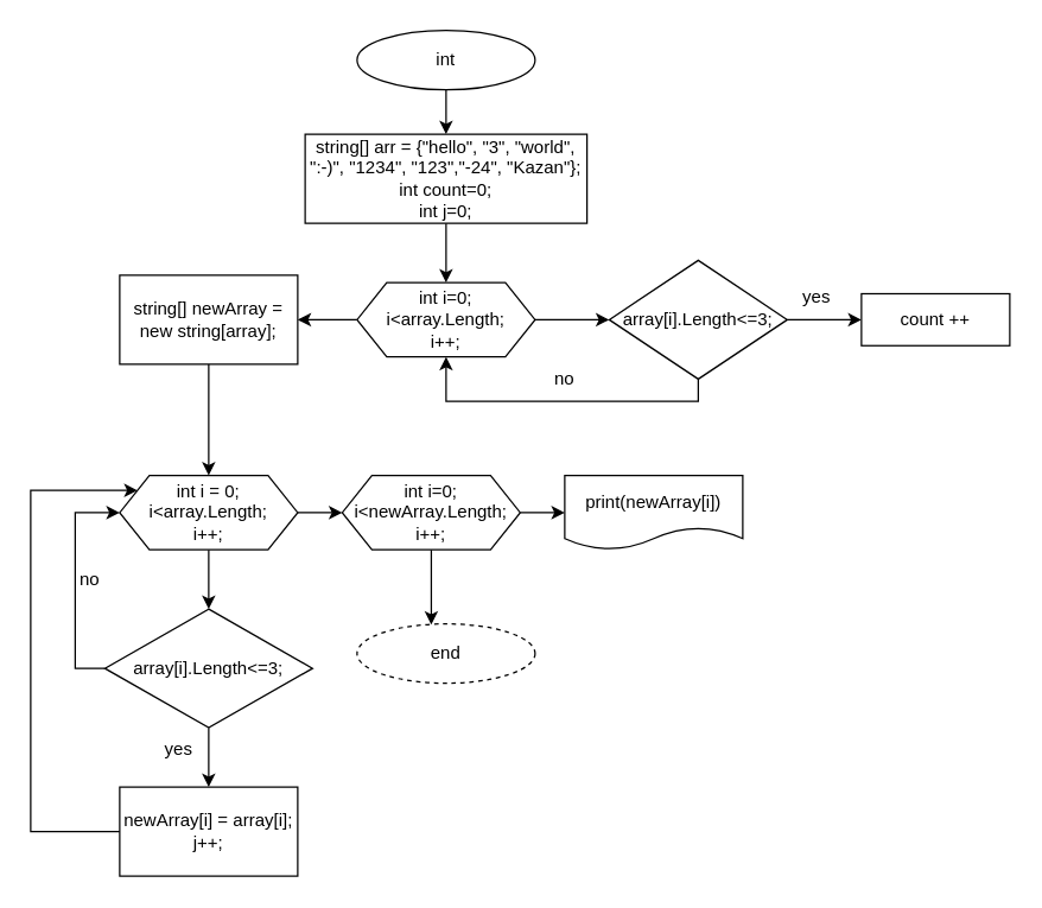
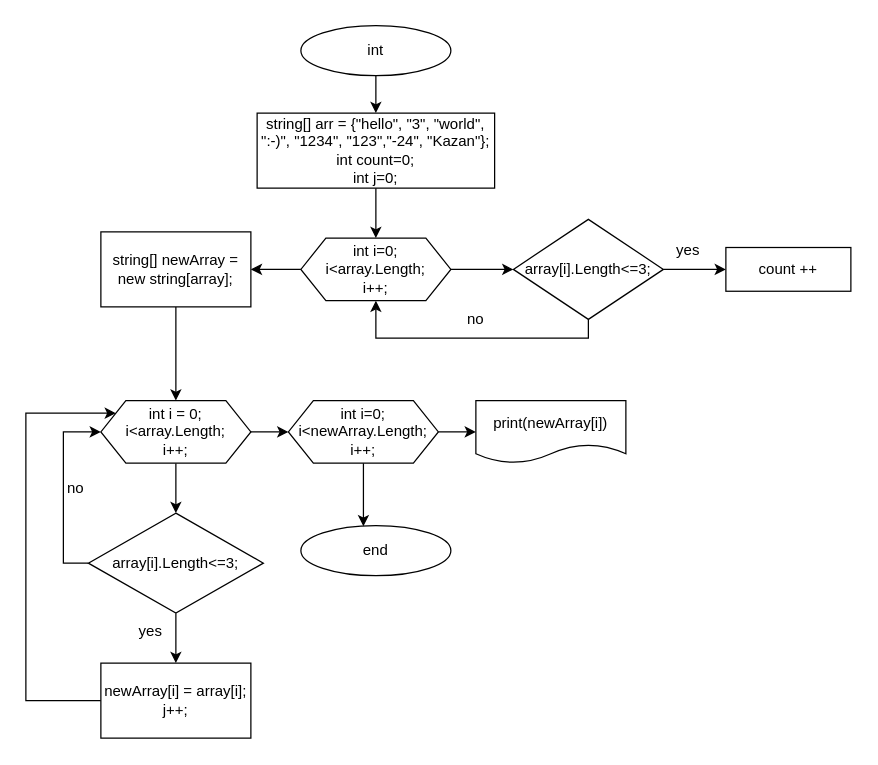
  <mxCell id="0" />
  <mxCell id="1" parent="0" />
  <mxCell id="2" style="edgeStyle=orthogonalEdgeStyle;rounded=0;orthogonalLoop=1;jettySize=auto;html=1;" edge="1" parent="1" source="3" target="5"><mxGeometry relative="1" as="geometry" /></mxCell>
  <mxCell id="3" value="int" style="ellipse;whiteSpace=wrap;html=1;" vertex="1" parent="1"><mxGeometry x="240" y="20" width="120" height="40" as="geometry" /></mxCell>
  <mxCell id="4" style="edgeStyle=orthogonalEdgeStyle;rounded=0;orthogonalLoop=1;jettySize=auto;html=1;entryX=0.5;entryY=0;entryDx=0;entryDy=0;" edge="1" parent="1" source="5" target="8"><mxGeometry relative="1" as="geometry" /></mxCell>
  <mxCell id="5" value="string[] arr = {&quot;hello&quot;, &quot;3&quot;, &quot;world&quot;, &quot;:-)&quot;, &quot;1234&quot;, &quot;123&quot;,&quot;-24&quot;, &quot;Kazan&quot;};&lt;br&gt;int count=0;&lt;br&gt;int j=0;" style="rounded=0;whiteSpace=wrap;html=1;" vertex="1" parent="1"><mxGeometry x="205" y="90" width="190" height="60" as="geometry" /></mxCell>
  <mxCell id="6" style="edgeStyle=orthogonalEdgeStyle;rounded=0;orthogonalLoop=1;jettySize=auto;html=1;entryX=0;entryY=0.5;entryDx=0;entryDy=0;" edge="1" parent="1" source="8" target="11"><mxGeometry relative="1" as="geometry" /></mxCell>
  <mxCell id="7" style="edgeStyle=orthogonalEdgeStyle;rounded=0;orthogonalLoop=1;jettySize=auto;html=1;entryX=1;entryY=0.5;entryDx=0;entryDy=0;" edge="1" parent="1" source="8" target="16"><mxGeometry relative="1" as="geometry" /></mxCell>
  <mxCell id="8" value="int i=0;&lt;br&gt;i&amp;lt;array.Length;&lt;br&gt;i++;" style="shape=hexagon;perimeter=hexagonPerimeter2;whiteSpace=wrap;html=1;fixedSize=1;" vertex="1" parent="1"><mxGeometry x="240" y="190" width="120" height="50" as="geometry" /></mxCell>
  <mxCell id="9" style="edgeStyle=orthogonalEdgeStyle;rounded=0;orthogonalLoop=1;jettySize=auto;html=1;entryX=0;entryY=0.5;entryDx=0;entryDy=0;" edge="1" parent="1" source="11" target="12"><mxGeometry relative="1" as="geometry"><Array as="points"><mxPoint x="550" y="215" /><mxPoint x="550" y="215" /></Array></mxGeometry></mxCell>
  <mxCell id="10" style="edgeStyle=orthogonalEdgeStyle;rounded=0;orthogonalLoop=1;jettySize=auto;html=1;entryX=0.5;entryY=1;entryDx=0;entryDy=0;" edge="1" parent="1" source="11" target="8"><mxGeometry relative="1" as="geometry"><mxPoint x="300" y="320" as="targetPoint" /><Array as="points"><mxPoint x="470" y="270" /><mxPoint x="300" y="270" /></Array></mxGeometry></mxCell>
  <mxCell id="11" value="array[i].Length&amp;lt;=3;" style="rhombus;whiteSpace=wrap;html=1;" vertex="1" parent="1"><mxGeometry x="410" y="175" width="120" height="80" as="geometry" /></mxCell>
  <mxCell id="12" value="count ++" style="rounded=0;whiteSpace=wrap;html=1;" vertex="1" parent="1"><mxGeometry x="580" y="197.5" width="100" height="35" as="geometry" /></mxCell>
  <mxCell id="13" value="yes" style="text;html=1;strokeColor=none;fillColor=none;align=center;verticalAlign=middle;whiteSpace=wrap;rounded=0;" vertex="1" parent="1"><mxGeometry x="530" y="190" width="40" height="20" as="geometry" /></mxCell>
  <mxCell id="14" value="no" style="text;html=1;strokeColor=none;fillColor=none;align=center;verticalAlign=middle;whiteSpace=wrap;rounded=0;" vertex="1" parent="1"><mxGeometry x="360" y="245" width="40" height="20" as="geometry" /></mxCell>
  <mxCell id="15" style="edgeStyle=orthogonalEdgeStyle;rounded=0;orthogonalLoop=1;jettySize=auto;html=1;entryX=0.5;entryY=0;entryDx=0;entryDy=0;" edge="1" parent="1" source="16" target="19"><mxGeometry relative="1" as="geometry" /></mxCell>
  <mxCell id="16" value="string[] newArray = new string[array];" style="rounded=0;whiteSpace=wrap;html=1;" vertex="1" parent="1"><mxGeometry x="80" y="185" width="120" height="60" as="geometry" /></mxCell>
  <mxCell id="17" style="edgeStyle=orthogonalEdgeStyle;rounded=0;orthogonalLoop=1;jettySize=auto;html=1;" edge="1" parent="1" source="19" target="22"><mxGeometry relative="1" as="geometry" /></mxCell>
  <mxCell id="18" style="edgeStyle=orthogonalEdgeStyle;rounded=0;orthogonalLoop=1;jettySize=auto;html=1;entryX=0;entryY=0.5;entryDx=0;entryDy=0;" edge="1" parent="1" source="19" target="31"><mxGeometry relative="1" as="geometry" /></mxCell>
  <mxCell id="19" value="int i = 0;&lt;br&gt;i&amp;lt;array.Length;&lt;br&gt;i++;" style="shape=hexagon;perimeter=hexagonPerimeter2;whiteSpace=wrap;html=1;fixedSize=1;" vertex="1" parent="1"><mxGeometry x="80" y="320" width="120" height="50" as="geometry" /></mxCell>
  <mxCell id="20" style="edgeStyle=orthogonalEdgeStyle;rounded=0;orthogonalLoop=1;jettySize=auto;html=1;entryX=0.5;entryY=0;entryDx=0;entryDy=0;" edge="1" parent="1" source="22" target="24"><mxGeometry relative="1" as="geometry" /></mxCell>
  <mxCell id="21" style="edgeStyle=orthogonalEdgeStyle;rounded=0;orthogonalLoop=1;jettySize=auto;html=1;entryX=0;entryY=0.5;entryDx=0;entryDy=0;" edge="1" parent="1" source="22" target="19"><mxGeometry relative="1" as="geometry"><mxPoint x="10" y="300" as="targetPoint" /><Array as="points"><mxPoint x="50" y="450" /><mxPoint x="50" y="345" /></Array></mxGeometry></mxCell>
  <mxCell id="22" value="array[i].Length&amp;lt;=3;" style="rhombus;whiteSpace=wrap;html=1;" vertex="1" parent="1"><mxGeometry x="70" y="410" width="140" height="80" as="geometry" /></mxCell>
  <mxCell id="23" style="edgeStyle=orthogonalEdgeStyle;rounded=0;orthogonalLoop=1;jettySize=auto;html=1;" edge="1" parent="1" source="24" target="19"><mxGeometry relative="1" as="geometry"><mxPoint x="70" y="290" as="targetPoint" /><Array as="points"><mxPoint x="20" y="560" /><mxPoint x="20" y="330" /></Array></mxGeometry></mxCell>
  <mxCell id="24" value="newArray[i] = array[i];&lt;br&gt;j++;" style="rounded=0;whiteSpace=wrap;html=1;" vertex="1" parent="1"><mxGeometry x="80" y="530" width="120" height="60" as="geometry" /></mxCell>
  <mxCell id="25" value="yes" style="text;html=1;strokeColor=none;fillColor=none;align=center;verticalAlign=middle;whiteSpace=wrap;rounded=0;" vertex="1" parent="1"><mxGeometry x="100" y="490" width="40" height="30" as="geometry" /></mxCell>
  <mxCell id="26" value="no" style="text;html=1;strokeColor=none;fillColor=none;align=center;verticalAlign=middle;whiteSpace=wrap;rounded=0;" vertex="1" parent="1"><mxGeometry x="40" y="380" width="40" height="20" as="geometry" /></mxCell>
- <mxCell id="27" value="end" style="ellipse;whiteSpace=wrap;html=1;dashed=1;" vertex="1" parent="1"><mxGeometry x="240" y="420" width="120" height="40" as="geometry" /></mxCell>
+ <mxCell id="27" value="end" style="ellipse;whiteSpace=wrap;html=1;" vertex="1" parent="1"><mxGeometry x="240" y="420" width="120" height="40" as="geometry" /></mxCell>
  <mxCell id="28" value="print(newArray[i])" style="shape=document;whiteSpace=wrap;html=1;boundedLbl=1;" vertex="1" parent="1"><mxGeometry x="380" y="320" width="120" height="50" as="geometry" /></mxCell>
  <mxCell id="29" style="edgeStyle=orthogonalEdgeStyle;rounded=0;orthogonalLoop=1;jettySize=auto;html=1;entryX=0;entryY=0.5;entryDx=0;entryDy=0;" edge="1" parent="1" source="31" target="28"><mxGeometry relative="1" as="geometry" /></mxCell>
  <mxCell id="30" style="edgeStyle=orthogonalEdgeStyle;rounded=0;orthogonalLoop=1;jettySize=auto;html=1;entryX=0.417;entryY=0.013;entryDx=0;entryDy=0;entryPerimeter=0;" edge="1" parent="1" source="31" target="27"><mxGeometry relative="1" as="geometry" /></mxCell>
  <mxCell id="31" value="int i=0;&lt;br&gt;i&amp;lt;newArray.Length;&lt;br&gt;i++;" style="shape=hexagon;perimeter=hexagonPerimeter2;whiteSpace=wrap;html=1;fixedSize=1;" vertex="1" parent="1"><mxGeometry x="230" y="320" width="120" height="50" as="geometry" /></mxCell>
